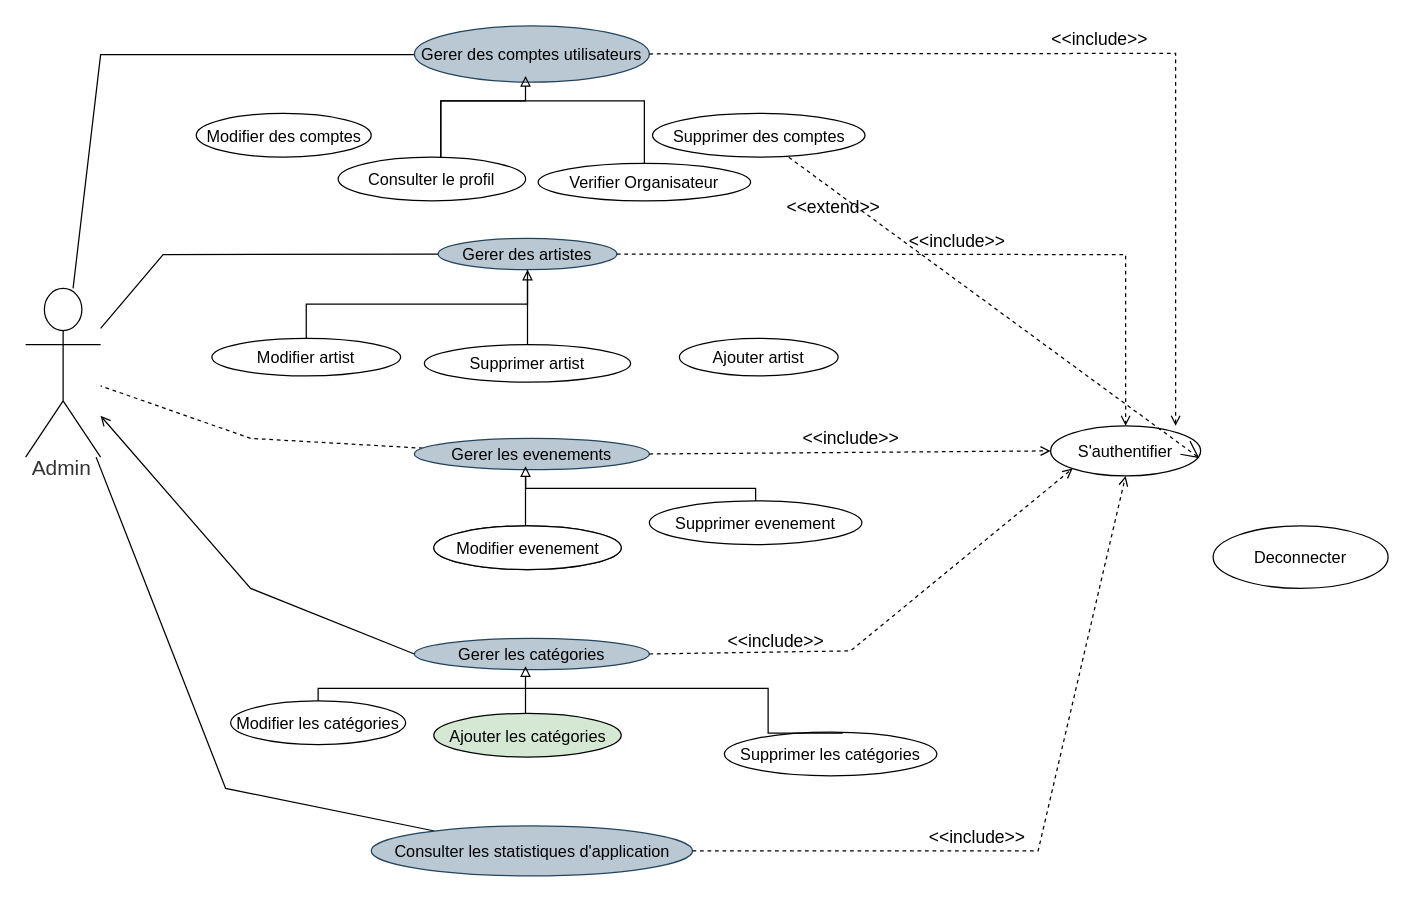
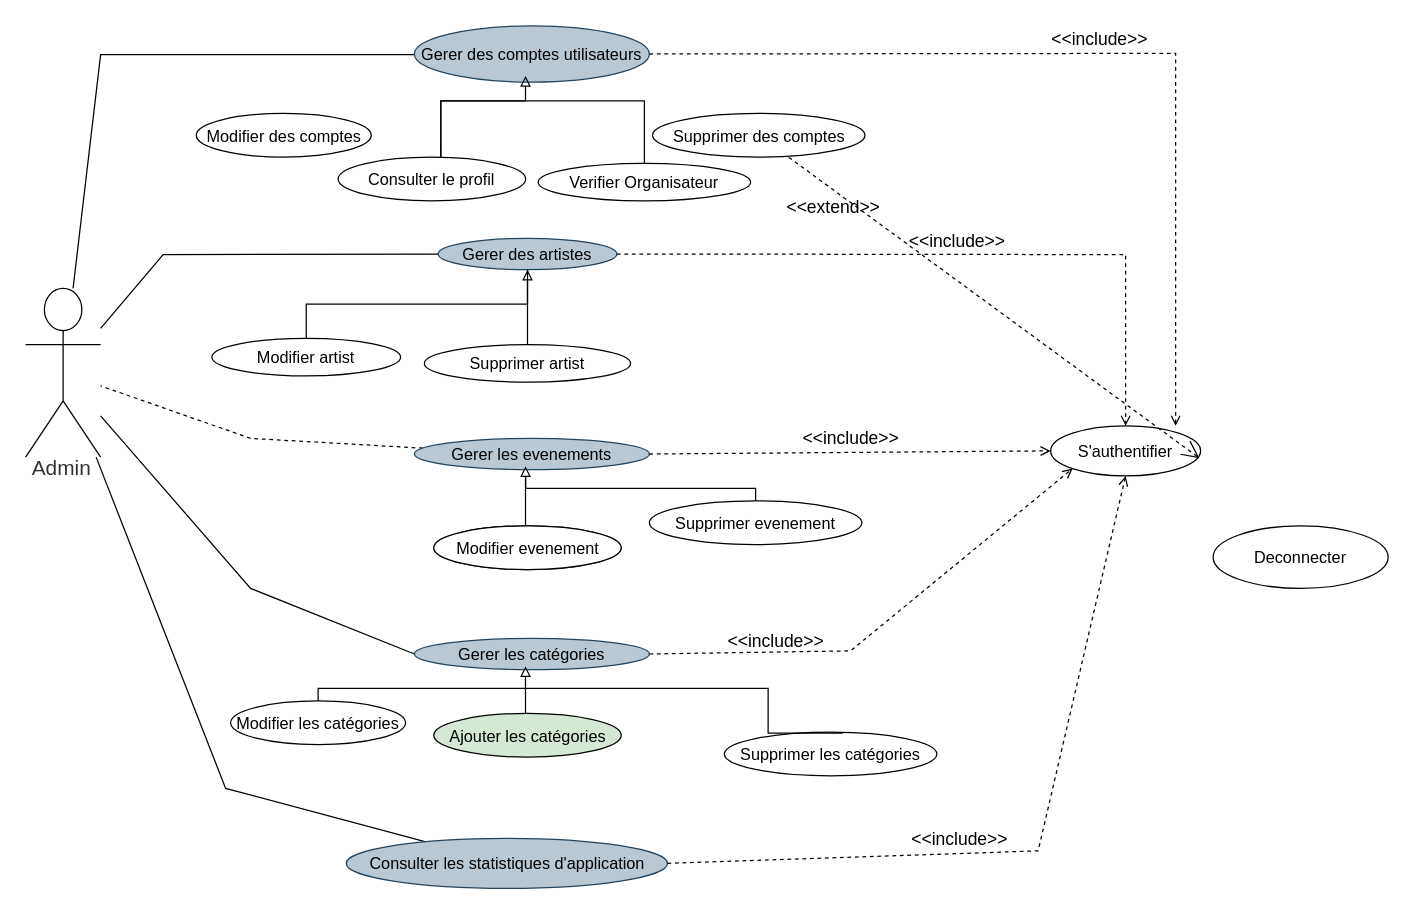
  <mxCell id="0" />
  <mxCell id="1" parent="0" />
  <mxCell id="2" style="edgeStyle=none;rounded=0;orthogonalLoop=1;jettySize=auto;html=1;fontSize=14;endArrow=none;endFill=0;" parent="1" source="3" edge="1"><mxGeometry relative="1" as="geometry"><mxPoint x="340" y="43" as="targetPoint" /><Array as="points"><mxPoint x="80" y="43" /></Array></mxGeometry></mxCell>
  <mxCell id="3" value="Admin" style="html=1;overflow=block;blockSpacing=1;shape=umlActor;labelPosition=center;verticalLabelPosition=bottom;verticalAlign=top;whiteSpace=nowrap;fontSize=16.7;fontColor=#333333;align=center;spacing=0;strokeColor=#000000;strokeOpacity=100;rounded=1;absoluteArcSize=1;arcSize=9;strokeWidth=1;lucidId=TCmtfz8hAuSR;" parent="1" vertex="1"><mxGeometry x="20" y="230" width="60" height="135" as="geometry" /></mxCell>
  <mxCell id="4" value="Gerer des comptes utilisateurs" style="html=1;overflow=block;blockSpacing=1;whiteSpace=wrap;ellipse;fontSize=13;spacing=3.8;strokeColor=#23445d;strokeOpacity=100;rounded=1;absoluteArcSize=1;arcSize=9;strokeWidth=1;lucidId=2CmtHglSXUaJ;fillColor=#bac8d3;" parent="1" vertex="1"><mxGeometry x="331" y="20" width="188" height="45" as="geometry" /></mxCell>
  <mxCell id="5" style="edgeStyle=none;rounded=0;orthogonalLoop=1;jettySize=auto;html=1;fontSize=14;endArrow=none;endFill=0;" parent="1" source="6" target="3" edge="1"><mxGeometry relative="1" as="geometry"><Array as="points"><mxPoint x="180" y="630" /></Array></mxGeometry></mxCell>
- <mxCell id="6" value="Consulter les  statistiques d'application" style="html=1;overflow=block;blockSpacing=1;whiteSpace=wrap;ellipse;fontSize=13;spacing=3.8;strokeColor=#23445d;strokeOpacity=100;rounded=1;absoluteArcSize=1;arcSize=9;strokeWidth=1;lucidId=4Cmtud14x5Y7;fillColor=#bac8d3;" parent="1" vertex="1"><mxGeometry x="296.5" y="660" width="257" height="40" as="geometry" /></mxCell>
+ <mxCell id="6" value="Consulter les  statistiques d'application" style="html=1;overflow=block;blockSpacing=1;whiteSpace=wrap;ellipse;fontSize=13;spacing=3.8;strokeColor=#23445d;strokeOpacity=100;rounded=1;absoluteArcSize=1;arcSize=9;strokeWidth=1;lucidId=4Cmtud14x5Y7;fillColor=#bac8d3;" parent="1" vertex="1"><mxGeometry x="276.5" y="670" width="257" height="40" as="geometry" /></mxCell>
  <mxCell id="7" style="edgeStyle=orthogonalEdgeStyle;rounded=0;orthogonalLoop=1;jettySize=auto;html=1;fontSize=14;endArrow=none;endFill=0;entryX=0.547;entryY=0.008;entryDx=0;entryDy=0;entryPerimeter=0;" parent="1" source="8" target="13" edge="1"><mxGeometry relative="1" as="geometry"><mxPoint x="350" y="110" as="targetPoint" /><Array as="points"><mxPoint x="515" y="80" /><mxPoint x="352" y="80" /></Array></mxGeometry></mxCell>
  <mxCell id="8" value="Verifier Organisateur" style="html=1;overflow=block;blockSpacing=1;whiteSpace=wrap;ellipse;fontSize=13;spacing=3.8;strokeColor=#000000;strokeOpacity=100;rounded=1;absoluteArcSize=1;arcSize=9;strokeWidth=1;lucidId=6CmtnAD3XU6T;" parent="1" vertex="1"><mxGeometry x="430" y="130" width="170" height="30" as="geometry" /></mxCell>
  <mxCell id="9" style="edgeStyle=none;rounded=0;orthogonalLoop=1;jettySize=auto;html=1;fontSize=14;endArrow=none;endFill=0;" parent="1" source="10" target="3" edge="1"><mxGeometry relative="1" as="geometry"><Array as="points"><mxPoint x="130" y="203" /></Array></mxGeometry></mxCell>
  <mxCell id="10" value="Gerer des artistes" style="html=1;overflow=block;blockSpacing=1;whiteSpace=wrap;ellipse;fontSize=13;spacing=3.8;strokeColor=#23445d;strokeOpacity=100;rounded=1;absoluteArcSize=1;arcSize=9;strokeWidth=1;lucidId=9Cmt3dIYTxuM;fillColor=#bac8d3;" parent="1" vertex="1"><mxGeometry x="350" y="190" width="143" height="25" as="geometry" /></mxCell>
  <mxCell id="11" value="Supprimer des comptes" style="html=1;overflow=block;blockSpacing=1;whiteSpace=wrap;ellipse;fontSize=13;spacing=3.8;strokeColor=#000000;strokeOpacity=100;rounded=1;absoluteArcSize=1;arcSize=9;strokeWidth=1;lucidId=UEmtKaLi1W1V;" parent="1" vertex="1"><mxGeometry x="521.5" y="90" width="170" height="35" as="geometry" /></mxCell>
  <mxCell id="12" style="edgeStyle=orthogonalEdgeStyle;rounded=0;orthogonalLoop=1;jettySize=auto;html=1;entryX=0.473;entryY=0.889;entryDx=0;entryDy=0;entryPerimeter=0;fontSize=14;endArrow=block;endFill=0;exitX=0.548;exitY=0.042;exitDx=0;exitDy=0;exitPerimeter=0;" parent="1" source="13" target="4" edge="1"><mxGeometry relative="1" as="geometry"><Array as="points"><mxPoint x="352" y="80" /><mxPoint x="420" y="80" /></Array></mxGeometry></mxCell>
  <mxCell id="13" value="Consulter le profil" style="html=1;overflow=block;blockSpacing=1;whiteSpace=wrap;ellipse;fontSize=13;spacing=3.8;strokeColor=#000000;strokeOpacity=100;rounded=1;absoluteArcSize=1;arcSize=9;strokeWidth=1;lucidId=9EmtDgn2g~nr;" parent="1" vertex="1"><mxGeometry x="270" y="125" width="150" height="35" as="geometry" /></mxCell>
  <mxCell id="14" value="Modifier des comptes" style="html=1;overflow=block;blockSpacing=1;whiteSpace=wrap;ellipse;fontSize=13;spacing=3.8;strokeColor=#000000;strokeOpacity=100;rounded=1;absoluteArcSize=1;arcSize=9;strokeWidth=1;lucidId=lFmtOqZzf6Zj;" parent="1" vertex="1"><mxGeometry x="156.5" y="90" width="140" height="35" as="geometry" /></mxCell>
- <mxCell id="15" value="Ajouter artist" style="html=1;overflow=block;blockSpacing=1;whiteSpace=wrap;ellipse;fontSize=13;spacing=3.8;strokeColor=#000000;strokeOpacity=100;rounded=1;absoluteArcSize=1;arcSize=9;strokeWidth=1;lucidId=9Cmt3dIYTxuM;" parent="1" vertex="1"><mxGeometry x="543" y="270" width="127" height="30" as="geometry" /></mxCell>
  <mxCell id="16" style="edgeStyle=none;rounded=0;orthogonalLoop=1;jettySize=auto;html=1;exitX=0.5;exitY=0;exitDx=0;exitDy=0;entryX=0.5;entryY=1;entryDx=0;entryDy=0;fontSize=14;endArrow=block;endFill=0;strokeColor=#000000;strokeWidth=1;" parent="1" source="17" target="10" edge="1"><mxGeometry relative="1" as="geometry" /></mxCell>
  <mxCell id="17" value="Supprimer artist" style="html=1;overflow=block;blockSpacing=1;whiteSpace=wrap;ellipse;fontSize=13;spacing=3.8;strokeColor=#000000;strokeOpacity=100;rounded=1;absoluteArcSize=1;arcSize=9;strokeWidth=1;lucidId=9Cmt3dIYTxuM;" parent="1" vertex="1"><mxGeometry x="339" y="275" width="165" height="30" as="geometry" /></mxCell>
  <mxCell id="18" style="edgeStyle=orthogonalEdgeStyle;rounded=0;orthogonalLoop=1;jettySize=auto;html=1;exitX=0.5;exitY=0;exitDx=0;exitDy=0;strokeColor=#000000;strokeWidth=1;endArrow=none;endFill=0;" parent="1" source="19" target="10" edge="1"><mxGeometry relative="1" as="geometry" /></mxCell>
  <mxCell id="19" value="Modifier artist" style="html=1;overflow=block;blockSpacing=1;whiteSpace=wrap;ellipse;fontSize=13;spacing=3.8;strokeColor=#000000;strokeOpacity=100;rounded=1;absoluteArcSize=1;arcSize=9;strokeWidth=1;lucidId=9Cmt3dIYTxuM;" parent="1" vertex="1"><mxGeometry x="169" y="270" width="151" height="30" as="geometry" /></mxCell>
  <mxCell id="20" value="S'authentifier" style="html=1;overflow=block;blockSpacing=1;whiteSpace=wrap;ellipse;fontSize=13;spacing=3.8;strokeColor=#000000;strokeOpacity=100;rounded=1;absoluteArcSize=1;arcSize=9;strokeWidth=1;lucidId=XvitAHHM73nt;" parent="1" vertex="1"><mxGeometry x="840" y="340" width="120" height="40" as="geometry" /></mxCell>
  <mxCell id="21" value="Deconnecter" style="html=1;overflow=block;blockSpacing=1;whiteSpace=wrap;ellipse;fontSize=13;spacing=3.8;strokeColor=#000000;strokeOpacity=100;rounded=1;absoluteArcSize=1;arcSize=9;strokeWidth=1;lucidId=XvitmW9DInrr;" parent="1" vertex="1"><mxGeometry x="970" y="420" width="140" height="50" as="geometry" /></mxCell>
  <mxCell id="22" style="edgeStyle=none;rounded=0;orthogonalLoop=1;jettySize=auto;html=1;fontSize=14;endArrow=none;endFill=0;dashed=1;" parent="1" source="23" target="3" edge="1"><mxGeometry relative="1" as="geometry"><Array as="points"><mxPoint x="200" y="350" /></Array></mxGeometry></mxCell>
  <mxCell id="23" value="&lt;div&gt;Gerer les evenements&lt;/div&gt;" style="html=1;overflow=block;blockSpacing=1;whiteSpace=wrap;ellipse;fontSize=13;spacing=3.8;strokeColor=#23445d;strokeOpacity=100;rounded=1;absoluteArcSize=1;arcSize=9;strokeWidth=1;lucidId=2CmtHglSXUaJ;fillColor=#bac8d3;" parent="1" vertex="1"><mxGeometry x="331" y="350" width="188" height="25" as="geometry" /></mxCell>
  <mxCell id="24" style="edgeStyle=orthogonalEdgeStyle;rounded=0;orthogonalLoop=1;jettySize=auto;html=1;endArrow=none;endFill=0;" edge="1" parent="1" source="25"><mxGeometry relative="1" as="geometry"><mxPoint x="420" y="380" as="targetPoint" /><Array as="points"><mxPoint x="604" y="390" /><mxPoint x="420" y="390" /></Array></mxGeometry></mxCell>
  <mxCell id="25" value="Supprimer evenement" style="html=1;overflow=block;blockSpacing=1;whiteSpace=wrap;ellipse;fontSize=13;spacing=3.8;strokeColor=#000000;strokeOpacity=100;rounded=1;absoluteArcSize=1;arcSize=9;strokeWidth=1;lucidId=UEmtKaLi1W1V;" parent="1" vertex="1"><mxGeometry x="519" y="400" width="170" height="35" as="geometry" /></mxCell>
  <mxCell id="26" style="edgeStyle=orthogonalEdgeStyle;rounded=0;orthogonalLoop=1;jettySize=auto;html=1;entryX=0.473;entryY=0.889;entryDx=0;entryDy=0;entryPerimeter=0;fontSize=14;endArrow=block;endFill=0;" parent="1" source="27" target="23" edge="1"><mxGeometry relative="1" as="geometry"><Array as="points"><mxPoint x="420" y="397" /></Array></mxGeometry></mxCell>
  <mxCell id="27" value="Consulter le profil" style="html=1;overflow=block;blockSpacing=1;whiteSpace=wrap;ellipse;fontSize=13;spacing=3.8;strokeColor=#000000;strokeOpacity=100;rounded=1;absoluteArcSize=1;arcSize=9;strokeWidth=1;lucidId=9EmtDgn2g~nr;" parent="1" vertex="1"><mxGeometry x="346.5" y="420" width="150" height="35" as="geometry" /></mxCell>
  <mxCell id="28" value="Modifier evenement" style="html=1;overflow=block;blockSpacing=1;whiteSpace=wrap;ellipse;fontSize=13;spacing=3.8;strokeColor=#000000;strokeOpacity=100;rounded=1;absoluteArcSize=1;arcSize=9;strokeWidth=1;lucidId=9EmtDgn2g~nr;" parent="1" vertex="1"><mxGeometry x="346.5" y="420" width="150" height="35" as="geometry" /></mxCell>
- <mxCell id="29" style="edgeStyle=none;rounded=0;orthogonalLoop=1;jettySize=auto;html=1;exitX=0;exitY=0.5;exitDx=0;exitDy=0;fontSize=14;endArrow=open;endFill=0;" parent="1" source="30" target="3" edge="1"><mxGeometry relative="1" as="geometry"><Array as="points"><mxPoint x="200" y="470" /></Array></mxGeometry></mxCell>
+ <mxCell id="29" style="edgeStyle=none;rounded=0;orthogonalLoop=1;jettySize=auto;html=1;exitX=0;exitY=0.5;exitDx=0;exitDy=0;fontSize=14;endArrow=none;endFill=0;" parent="1" source="30" target="3" edge="1"><mxGeometry relative="1" as="geometry"><Array as="points"><mxPoint x="200" y="470" /></Array></mxGeometry></mxCell>
  <mxCell id="30" value="&lt;div&gt;Gerer les catégories&lt;/div&gt;" style="html=1;overflow=block;blockSpacing=1;whiteSpace=wrap;ellipse;fontSize=13;spacing=3.8;strokeColor=#23445d;strokeOpacity=100;rounded=1;absoluteArcSize=1;arcSize=9;strokeWidth=1;lucidId=2CmtHglSXUaJ;fillColor=#bac8d3;" parent="1" vertex="1"><mxGeometry x="331" y="510" width="188" height="25" as="geometry" /></mxCell>
  <mxCell id="31" value="Supprimer les catégories" style="html=1;overflow=block;blockSpacing=1;whiteSpace=wrap;ellipse;fontSize=13;spacing=3.8;strokeColor=#000000;strokeOpacity=100;rounded=1;absoluteArcSize=1;arcSize=9;strokeWidth=1;lucidId=UEmtKaLi1W1V;" parent="1" vertex="1"><mxGeometry x="579" y="585" width="170" height="35" as="geometry" /></mxCell>
  <mxCell id="32" style="edgeStyle=orthogonalEdgeStyle;rounded=0;orthogonalLoop=1;jettySize=auto;html=1;entryX=0.473;entryY=0.889;entryDx=0;entryDy=0;entryPerimeter=0;fontSize=14;endArrow=block;endFill=0;startArrow=none;" parent="1" source="35" target="30" edge="1"><mxGeometry relative="1" as="geometry"><Array as="points"><mxPoint x="420" y="550" /></Array></mxGeometry></mxCell>
  <mxCell id="33" value="Modifier les catégories" style="html=1;overflow=block;blockSpacing=1;whiteSpace=wrap;ellipse;fontSize=13;spacing=3.8;strokeColor=#000000;strokeOpacity=100;rounded=1;absoluteArcSize=1;arcSize=9;strokeWidth=1;lucidId=lFmtOqZzf6Zj;" parent="1" vertex="1"><mxGeometry x="184" y="560" width="140" height="35" as="geometry" /></mxCell>
  <mxCell id="34" style="edgeStyle=orthogonalEdgeStyle;rounded=0;orthogonalLoop=1;jettySize=auto;html=1;entryX=0.557;entryY=0.024;entryDx=0;entryDy=0;strokeColor=#000000;strokeWidth=1;endArrow=none;endFill=0;entryPerimeter=0;exitX=0.5;exitY=0;exitDx=0;exitDy=0;" parent="1" source="33" target="31" edge="1"><mxGeometry relative="1" as="geometry"><mxPoint x="250" y="535" as="sourcePoint" /><mxPoint x="612" y="535" as="targetPoint" /><Array as="points"><mxPoint x="254" y="550" /><mxPoint x="614" y="550" /></Array></mxGeometry></mxCell>
  <mxCell id="35" value="Ajouter les catégories" style="html=1;overflow=block;blockSpacing=1;whiteSpace=wrap;ellipse;fontSize=13;spacing=3.8;strokeColor=#000000;strokeOpacity=100;rounded=1;absoluteArcSize=1;arcSize=9;strokeWidth=1;lucidId=9EmtDgn2g~nr;fillColor=#d5e8d4;" parent="1" vertex="1"><mxGeometry x="346.5" y="570" width="150" height="35" as="geometry" /></mxCell>
  <mxCell id="36" value="&amp;lt;&amp;lt;include&amp;gt;&amp;gt;" style="html=1;verticalAlign=bottom;labelBackgroundColor=none;endArrow=open;endFill=0;dashed=1;rounded=0;fontSize=14;exitX=1;exitY=0.5;exitDx=0;exitDy=0;" parent="1" source="4" edge="1"><mxGeometry width="160" relative="1" as="geometry"><mxPoint x="490" y="290" as="sourcePoint" /><mxPoint x="940" y="340" as="targetPoint" /><Array as="points"><mxPoint x="940" y="42" /></Array></mxGeometry></mxCell>
  <mxCell id="37" value="&amp;lt;&amp;lt;include&amp;gt;&amp;gt;" style="html=1;verticalAlign=bottom;labelBackgroundColor=none;endArrow=open;endFill=0;dashed=1;rounded=0;fontSize=14;exitX=1;exitY=0.5;exitDx=0;exitDy=0;entryX=0.5;entryY=0;entryDx=0;entryDy=0;" parent="1" source="10" target="20" edge="1"><mxGeometry width="160" relative="1" as="geometry"><mxPoint x="490" y="290" as="sourcePoint" /><mxPoint x="650" y="290" as="targetPoint" /><Array as="points"><mxPoint x="900" y="203" /></Array></mxGeometry></mxCell>
  <mxCell id="38" value="&amp;lt;&amp;lt;include&amp;gt;&amp;gt;" style="html=1;verticalAlign=bottom;labelBackgroundColor=none;endArrow=open;endFill=0;dashed=1;rounded=0;fontSize=14;exitX=1;exitY=0.5;exitDx=0;exitDy=0;entryX=0;entryY=0.5;entryDx=0;entryDy=0;" parent="1" source="23" target="20" edge="1"><mxGeometry width="160" relative="1" as="geometry"><mxPoint x="490" y="480" as="sourcePoint" /><mxPoint x="650" y="480" as="targetPoint" /></mxGeometry></mxCell>
  <mxCell id="39" value="&amp;lt;&amp;lt;include&amp;gt;&amp;gt;" style="html=1;verticalAlign=bottom;labelBackgroundColor=none;endArrow=open;endFill=0;dashed=1;rounded=0;fontSize=14;entryX=0;entryY=1;entryDx=0;entryDy=0;exitX=1;exitY=0.5;exitDx=0;exitDy=0;" parent="1" source="30" target="20" edge="1"><mxGeometry x="-0.483" y="-2" width="160" relative="1" as="geometry"><mxPoint x="490" y="480" as="sourcePoint" /><mxPoint x="650" y="480" as="targetPoint" /><Array as="points"><mxPoint x="680" y="520" /></Array><mxPoint as="offset" /></mxGeometry></mxCell>
  <mxCell id="40" value="&amp;lt;&amp;lt;include&amp;gt;&amp;gt;" style="html=1;verticalAlign=bottom;labelBackgroundColor=none;endArrow=open;endFill=0;dashed=1;rounded=0;fontSize=14;entryX=0.5;entryY=1;entryDx=0;entryDy=0;exitX=1;exitY=0.5;exitDx=0;exitDy=0;" parent="1" source="6" target="20" edge="1"><mxGeometry x="-0.225" width="160" relative="1" as="geometry"><mxPoint x="490" y="570" as="sourcePoint" /><mxPoint x="650" y="570" as="targetPoint" /><Array as="points"><mxPoint x="830" y="680" /></Array><mxPoint as="offset" /></mxGeometry></mxCell>
  <mxCell id="41" value="&amp;lt;&amp;lt;extend&amp;gt;&amp;gt;" style="edgeStyle=none;html=1;startArrow=open;endArrow=none;startSize=12;verticalAlign=bottom;dashed=1;labelBackgroundColor=none;rounded=0;fontSize=14;exitX=0.992;exitY=0.645;exitDx=0;exitDy=0;exitPerimeter=0;" parent="1" source="20" target="11" edge="1"><mxGeometry x="0.709" y="20" width="160" relative="1" as="geometry"><mxPoint x="830" y="400" as="sourcePoint" /><mxPoint x="990" y="400" as="targetPoint" /><mxPoint as="offset" /></mxGeometry></mxCell>
